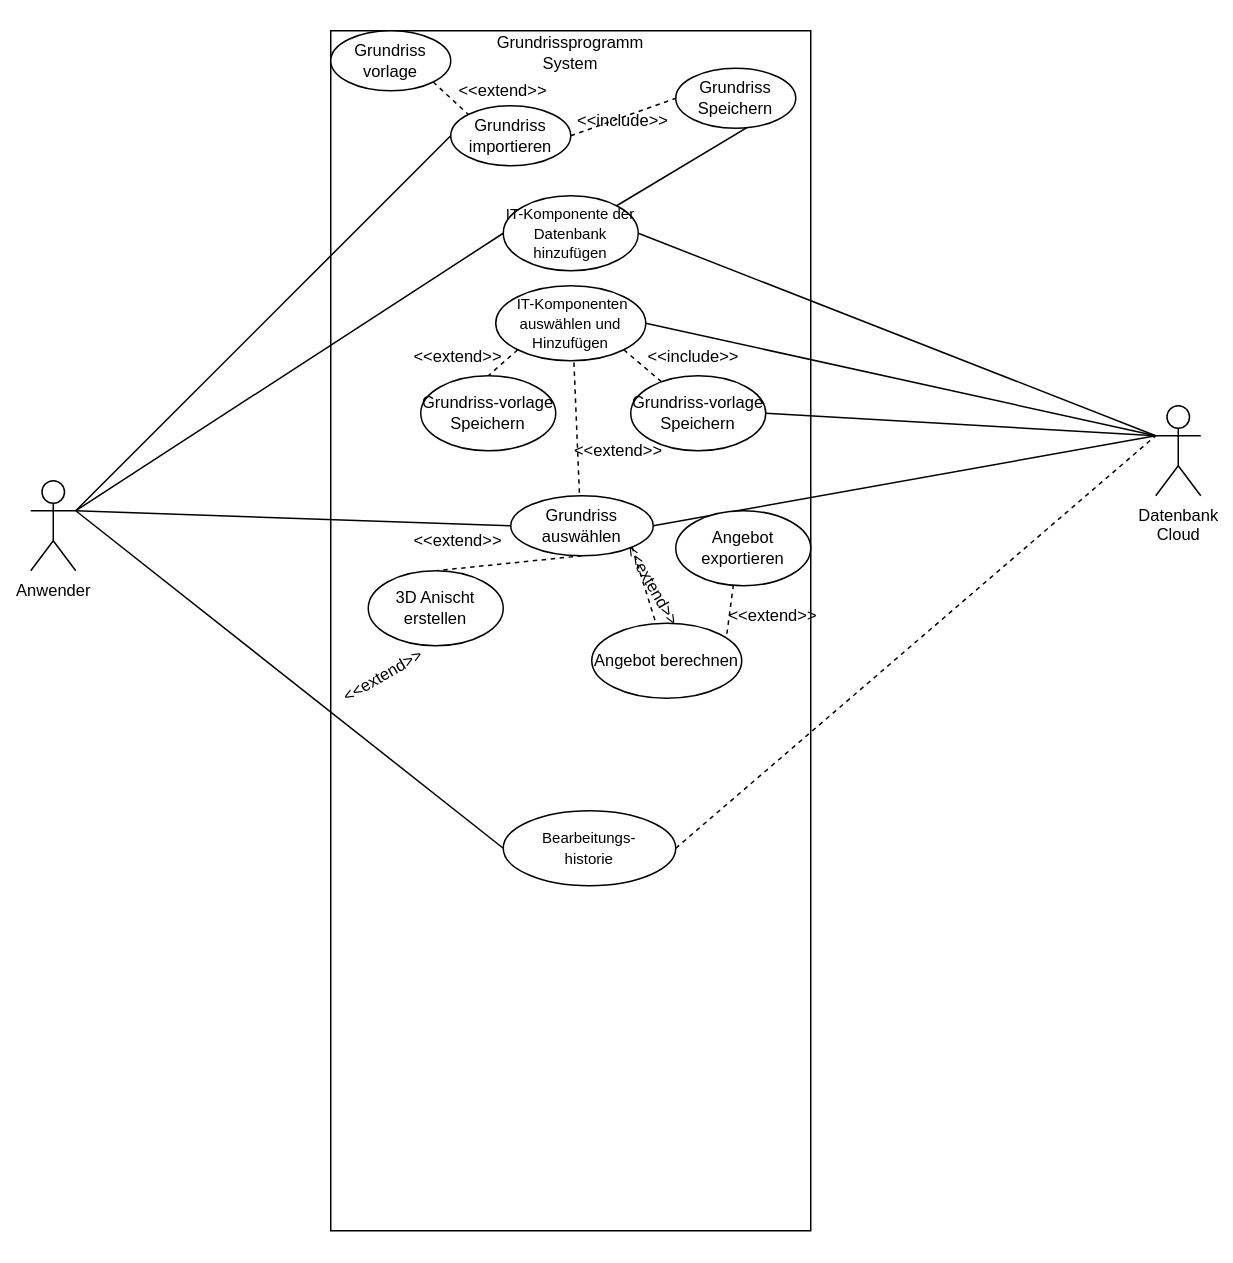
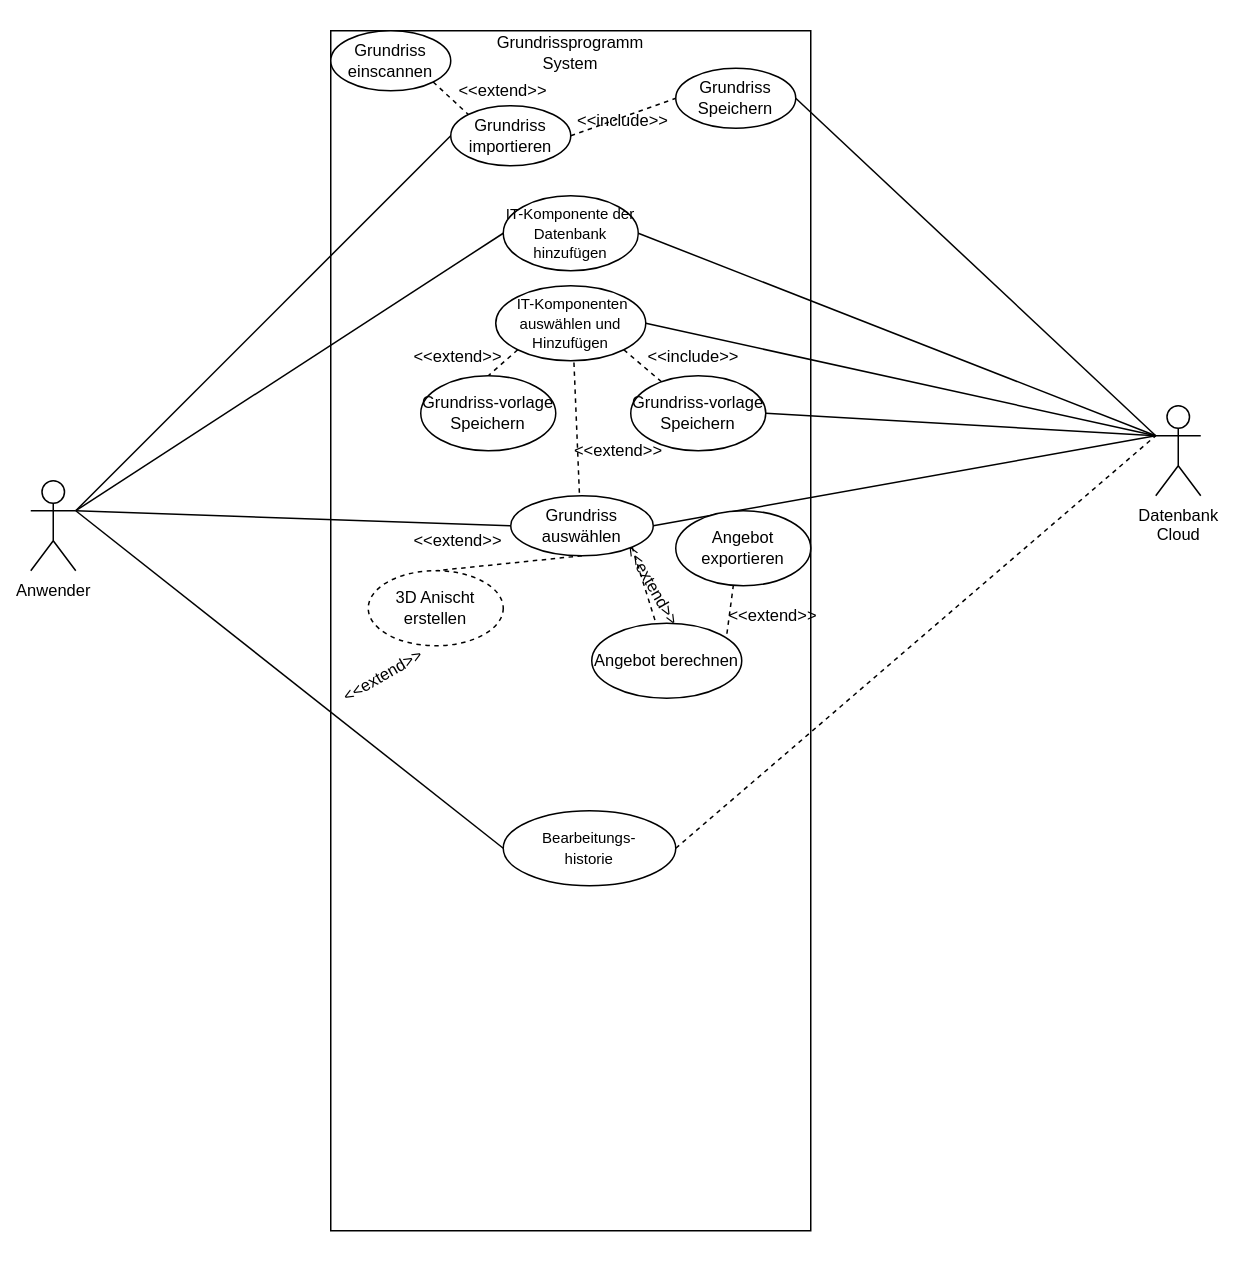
  <mxCell id="0" />
  <mxCell id="1" parent="0" />
  <mxCell id="2" value="" style="rounded=0;whiteSpace=wrap;html=1;fontSize=11;" vertex="1" parent="1"><mxGeometry x="220" y="20" width="320" height="800" as="geometry" /></mxCell>
  <mxCell id="3" value="Grundrissprogramm System" style="text;html=1;strokeColor=none;fillColor=none;align=center;verticalAlign=middle;whiteSpace=wrap;rounded=0;fontSize=11;" vertex="1" parent="1"><mxGeometry x="350" y="20" width="60" height="30" as="geometry" /></mxCell>
  <mxCell id="4" style="rounded=0;orthogonalLoop=1;jettySize=auto;html=1;exitX=1;exitY=0.333;exitDx=0;exitDy=0;exitPerimeter=0;entryX=0;entryY=0.5;entryDx=0;entryDy=0;endArrow=none;endFill=0;fontSize=11;" edge="1" parent="1" source="8" target="12"><mxGeometry relative="1" as="geometry" /></mxCell>
  <mxCell id="5" style="edgeStyle=none;rounded=0;orthogonalLoop=1;jettySize=auto;html=1;exitX=1;exitY=0.333;exitDx=0;exitDy=0;exitPerimeter=0;entryX=0;entryY=0.5;entryDx=0;entryDy=0;fontSize=11;endArrow=none;endFill=0;" edge="1" parent="1" source="8" target="23"><mxGeometry relative="1" as="geometry" /></mxCell>
  <mxCell id="6" style="edgeStyle=none;rounded=0;orthogonalLoop=1;jettySize=auto;html=1;exitX=1;exitY=0.333;exitDx=0;exitDy=0;exitPerimeter=0;entryX=0;entryY=0.5;entryDx=0;entryDy=0;fontSize=10;endArrow=none;endFill=0;" edge="1" parent="1" source="8" target="32"><mxGeometry relative="1" as="geometry" /></mxCell>
  <mxCell id="7" style="edgeStyle=none;rounded=0;orthogonalLoop=1;jettySize=auto;html=1;exitX=1;exitY=0.333;exitDx=0;exitDy=0;exitPerimeter=0;entryX=0;entryY=0.5;entryDx=0;entryDy=0;fontSize=10;endArrow=none;endFill=0;" edge="1" parent="1" source="8" target="44"><mxGeometry relative="1" as="geometry" /></mxCell>
  <mxCell id="8" value="Anwender" style="shape=umlActor;verticalLabelPosition=bottom;verticalAlign=top;html=1;outlineConnect=0;fontSize=11;" vertex="1" parent="1"><mxGeometry x="20" y="320" width="30" height="60" as="geometry" /></mxCell>
  <mxCell id="9" style="edgeStyle=none;rounded=0;orthogonalLoop=1;jettySize=auto;html=1;exitX=0;exitY=0.333;exitDx=0;exitDy=0;exitPerimeter=0;entryX=1;entryY=0.5;entryDx=0;entryDy=0;fontSize=10;endArrow=none;endFill=0;" edge="1" parent="1" source="10" target="26"><mxGeometry relative="1" as="geometry" /></mxCell>
  <mxCell id="10" value="&lt;div&gt;Datenbank&lt;/div&gt;&lt;div&gt;Cloud&lt;br&gt;&lt;/div&gt;" style="shape=umlActor;verticalLabelPosition=bottom;verticalAlign=top;html=1;outlineConnect=0;fontSize=11;" vertex="1" parent="1"><mxGeometry x="770" y="270" width="30" height="60" as="geometry" /></mxCell>
  <mxCell id="11" style="edgeStyle=none;rounded=0;orthogonalLoop=1;jettySize=auto;html=1;exitX=1;exitY=0.5;exitDx=0;exitDy=0;entryX=0;entryY=0.5;entryDx=0;entryDy=0;endArrow=none;endFill=0;dashed=1;fontSize=11;" edge="1" parent="1" source="12" target="14"><mxGeometry relative="1" as="geometry" /></mxCell>
  <mxCell id="12" value="Grundriss importieren" style="ellipse;whiteSpace=wrap;html=1;fontSize=11;" vertex="1" parent="1"><mxGeometry x="300" y="70" width="80" height="40" as="geometry" /></mxCell>
- <mxCell id="13" style="edgeStyle=none;rounded=0;orthogonalLoop=1;jettySize=auto;html=1;exitX=1;exitY=0.5;exitDx=0;exitDy=0;endArrow=none;endFill=0;fontSize=11;" edge="1" parent="1" source="14" target="32"><mxGeometry relative="1" as="geometry" /></mxCell>
+ <mxCell id="13" style="edgeStyle=none;rounded=0;orthogonalLoop=1;jettySize=auto;html=1;exitX=1;exitY=0.5;exitDx=0;exitDy=0;entryX=0;entryY=0.333;entryDx=0;entryDy=0;entryPerimeter=0;endArrow=none;endFill=0;fontSize=11;" edge="1" parent="1" source="14" target="10"><mxGeometry relative="1" as="geometry" /></mxCell>
  <mxCell id="14" value="Grundriss Speichern" style="ellipse;whiteSpace=wrap;html=1;fontSize=11;" vertex="1" parent="1"><mxGeometry x="450" y="45" width="80" height="40" as="geometry" /></mxCell>
  <mxCell id="15" value="&amp;lt;&amp;lt;include&amp;gt;&amp;gt;" style="text;html=1;strokeColor=none;fillColor=none;align=center;verticalAlign=middle;whiteSpace=wrap;rounded=0;fontSize=11;" vertex="1" parent="1"><mxGeometry x="390" y="70" width="50" height="20" as="geometry" /></mxCell>
  <mxCell id="16" style="edgeStyle=none;rounded=0;orthogonalLoop=1;jettySize=auto;html=1;exitX=1;exitY=1;exitDx=0;exitDy=0;entryX=0;entryY=0;entryDx=0;entryDy=0;dashed=1;endArrow=none;endFill=0;fontSize=11;" edge="1" parent="1" source="17" target="12"><mxGeometry relative="1" as="geometry" /></mxCell>
- <mxCell id="17" value="Grundriss vorlage" style="ellipse;whiteSpace=wrap;html=1;fontSize=11;" vertex="1" parent="1"><mxGeometry x="220" y="20" width="80" height="40" as="geometry" /></mxCell>
+ <mxCell id="17" value="Grundriss einscannen" style="ellipse;whiteSpace=wrap;html=1;fontSize=11;" vertex="1" parent="1"><mxGeometry x="220" y="20" width="80" height="40" as="geometry" /></mxCell>
  <mxCell id="18" value="&amp;lt;&amp;lt;extend&amp;gt;&amp;gt;" style="text;html=1;strokeColor=none;fillColor=none;align=center;verticalAlign=middle;whiteSpace=wrap;rounded=0;fontSize=11;" vertex="1" parent="1"><mxGeometry x="310" y="50" width="50" height="20" as="geometry" /></mxCell>
  <mxCell id="19" style="edgeStyle=none;rounded=0;orthogonalLoop=1;jettySize=auto;html=1;exitX=1;exitY=0.5;exitDx=0;exitDy=0;entryX=0;entryY=0.333;entryDx=0;entryDy=0;entryPerimeter=0;fontSize=11;endArrow=none;endFill=0;" edge="1" parent="1" source="23" target="10"><mxGeometry relative="1" as="geometry" /></mxCell>
  <mxCell id="20" style="edgeStyle=none;rounded=0;orthogonalLoop=1;jettySize=auto;html=1;exitX=0.5;exitY=1;exitDx=0;exitDy=0;entryX=0.5;entryY=0;entryDx=0;entryDy=0;dashed=1;fontSize=10;endArrow=none;endFill=0;" edge="1" parent="1" source="23" target="26"><mxGeometry relative="1" as="geometry" /></mxCell>
  <mxCell id="21" style="edgeStyle=none;rounded=0;orthogonalLoop=1;jettySize=auto;html=1;exitX=0.5;exitY=1;exitDx=0;exitDy=0;entryX=0.5;entryY=0;entryDx=0;entryDy=0;dashed=1;fontSize=10;endArrow=none;endFill=0;" edge="1" parent="1" source="23" target="35"><mxGeometry relative="1" as="geometry" /></mxCell>
  <mxCell id="22" style="edgeStyle=none;rounded=0;orthogonalLoop=1;jettySize=auto;html=1;exitX=1;exitY=1;exitDx=0;exitDy=0;entryX=0.429;entryY=0.008;entryDx=0;entryDy=0;entryPerimeter=0;dashed=1;fontSize=10;endArrow=none;endFill=0;" edge="1" parent="1" source="23" target="39"><mxGeometry relative="1" as="geometry" /></mxCell>
  <mxCell id="23" value="Grundriss auswählen" style="ellipse;whiteSpace=wrap;html=1;fontSize=11;" vertex="1" parent="1"><mxGeometry x="340" y="330" width="95" height="40" as="geometry" /></mxCell>
  <mxCell id="24" style="edgeStyle=none;rounded=0;orthogonalLoop=1;jettySize=auto;html=1;exitX=1;exitY=1;exitDx=0;exitDy=0;fontSize=10;endArrow=none;endFill=0;dashed=1;" edge="1" parent="1" source="26" target="28"><mxGeometry relative="1" as="geometry" /></mxCell>
  <mxCell id="25" style="edgeStyle=none;rounded=0;orthogonalLoop=1;jettySize=auto;html=1;exitX=0;exitY=1;exitDx=0;exitDy=0;entryX=0.5;entryY=0;entryDx=0;entryDy=0;fontSize=10;endArrow=none;endFill=0;dashed=1;" edge="1" parent="1" source="26" target="33"><mxGeometry relative="1" as="geometry" /></mxCell>
  <mxCell id="26" value="&lt;font style=&quot;font-size: 10px;&quot;&gt;&amp;nbsp;IT-Komponenten auswählen und Hinzufügen&lt;br&gt;&lt;/font&gt;" style="ellipse;whiteSpace=wrap;html=1;fontSize=11;" vertex="1" parent="1"><mxGeometry x="330" y="190" width="100" height="50" as="geometry" /></mxCell>
  <mxCell id="27" style="edgeStyle=none;rounded=0;orthogonalLoop=1;jettySize=auto;html=1;exitX=1;exitY=0.5;exitDx=0;exitDy=0;entryX=0;entryY=0.333;entryDx=0;entryDy=0;entryPerimeter=0;fontSize=10;endArrow=none;endFill=0;" edge="1" parent="1" source="28" target="10"><mxGeometry relative="1" as="geometry" /></mxCell>
  <mxCell id="28" value="Grundriss-vorlage Speichern" style="ellipse;whiteSpace=wrap;html=1;fontSize=11;" vertex="1" parent="1"><mxGeometry x="420" y="250" width="90" height="50" as="geometry" /></mxCell>
  <mxCell id="29" value="&amp;lt;&amp;lt;extend&amp;gt;&amp;gt;" style="text;html=1;strokeColor=none;fillColor=none;align=center;verticalAlign=middle;whiteSpace=wrap;rounded=0;fontSize=11;" vertex="1" parent="1"><mxGeometry x="387" y="290" width="50" height="20" as="geometry" /></mxCell>
  <mxCell id="30" value="&amp;lt;&amp;lt;include&amp;gt;&amp;gt;" style="text;html=1;strokeColor=none;fillColor=none;align=center;verticalAlign=middle;whiteSpace=wrap;rounded=0;fontSize=11;" vertex="1" parent="1"><mxGeometry x="437" y="227" width="50" height="20" as="geometry" /></mxCell>
  <mxCell id="31" style="edgeStyle=none;rounded=0;orthogonalLoop=1;jettySize=auto;html=1;exitX=1;exitY=0.5;exitDx=0;exitDy=0;entryX=0;entryY=0.333;entryDx=0;entryDy=0;entryPerimeter=0;fontSize=10;endArrow=none;endFill=0;" edge="1" parent="1" source="32" target="10"><mxGeometry relative="1" as="geometry" /></mxCell>
  <mxCell id="32" value="&lt;font style=&quot;font-size: 10px;&quot;&gt;IT-Komponente der Datenbank hinzufügen&lt;br&gt;&lt;/font&gt;" style="ellipse;whiteSpace=wrap;html=1;fontSize=11;" vertex="1" parent="1"><mxGeometry x="335" y="130" width="90" height="50" as="geometry" /></mxCell>
  <mxCell id="33" value="Grundriss-vorlage Speichern" style="ellipse;whiteSpace=wrap;html=1;fontSize=11;" vertex="1" parent="1"><mxGeometry x="280" y="250" width="90" height="50" as="geometry" /></mxCell>
  <mxCell id="34" value="&amp;lt;&amp;lt;extend&amp;gt;&amp;gt;" style="text;html=1;strokeColor=none;fillColor=none;align=center;verticalAlign=middle;whiteSpace=wrap;rounded=0;fontSize=11;" vertex="1" parent="1"><mxGeometry x="280" y="227" width="50" height="20" as="geometry" /></mxCell>
- <mxCell id="35" value="3D Anischt erstellen" style="ellipse;whiteSpace=wrap;html=1;fontSize=11;" vertex="1" parent="1"><mxGeometry x="245" y="380" width="90" height="50" as="geometry" /></mxCell>
+ <mxCell id="35" value="3D Anischt erstellen" style="ellipse;whiteSpace=wrap;html=1;fontSize=11;dashed=1;" vertex="1" parent="1"><mxGeometry x="245" y="380" width="90" height="50" as="geometry" /></mxCell>
  <mxCell id="36" value="&amp;lt;&amp;lt;extend&amp;gt;&amp;gt;" style="text;html=1;strokeColor=none;fillColor=none;align=center;verticalAlign=middle;whiteSpace=wrap;rounded=0;fontSize=11;" vertex="1" parent="1"><mxGeometry x="280" y="350" width="50" height="20" as="geometry" /></mxCell>
  <mxCell id="37" value="&amp;lt;&amp;lt;extend&amp;gt;&amp;gt;" style="text;html=1;strokeColor=none;fillColor=none;align=center;verticalAlign=middle;whiteSpace=wrap;rounded=0;fontSize=11;rotation=-30;" vertex="1" parent="1"><mxGeometry x="230" y="440" width="50" height="20" as="geometry" /></mxCell>
  <mxCell id="38" style="edgeStyle=none;rounded=0;orthogonalLoop=1;jettySize=auto;html=1;exitX=1;exitY=1;exitDx=0;exitDy=0;entryX=0.5;entryY=0;entryDx=0;entryDy=0;dashed=1;fontSize=10;endArrow=none;endFill=0;" edge="1" parent="1" source="39" target="41"><mxGeometry relative="1" as="geometry" /></mxCell>
  <mxCell id="39" value="Angebot berechnen" style="ellipse;whiteSpace=wrap;html=1;fontSize=11;" vertex="1" parent="1"><mxGeometry x="394" y="415" width="100" height="50" as="geometry" /></mxCell>
  <mxCell id="40" value="&amp;lt;&amp;lt;extend&amp;gt;&amp;gt;" style="text;html=1;strokeColor=none;fillColor=none;align=center;verticalAlign=middle;whiteSpace=wrap;rounded=0;fontSize=11;rotation=60;" vertex="1" parent="1"><mxGeometry x="410" y="380" width="50" height="20" as="geometry" /></mxCell>
  <mxCell id="41" value="&lt;div&gt;Angebot&lt;br&gt;&lt;/div&gt;&lt;div&gt;exportieren&lt;/div&gt;" style="ellipse;whiteSpace=wrap;html=1;fontSize=11;" vertex="1" parent="1"><mxGeometry x="450" y="340" width="90" height="50" as="geometry" /></mxCell>
  <mxCell id="42" value="&amp;lt;&amp;lt;extend&amp;gt;&amp;gt;" style="text;html=1;strokeColor=none;fillColor=none;align=center;verticalAlign=middle;whiteSpace=wrap;rounded=0;fontSize=11;rotation=0;" vertex="1" parent="1"><mxGeometry x="490" y="400" width="50" height="20" as="geometry" /></mxCell>
  <mxCell id="43" style="edgeStyle=none;rounded=0;orthogonalLoop=1;jettySize=auto;html=1;exitX=1;exitY=0.5;exitDx=0;exitDy=0;entryX=0;entryY=0.333;entryDx=0;entryDy=0;entryPerimeter=0;fontSize=10;endArrow=none;endFill=0;dashed=1;" edge="1" parent="1" source="44" target="10"><mxGeometry relative="1" as="geometry" /></mxCell>
  <mxCell id="44" value="&lt;div&gt;&lt;font style=&quot;font-size: 10px;&quot;&gt;Bearbeitungs-&lt;/font&gt;&lt;/div&gt;&lt;div&gt;&lt;font style=&quot;font-size: 10px;&quot;&gt;historie&lt;/font&gt;&lt;/div&gt;" style="ellipse;whiteSpace=wrap;html=1;fontSize=11;" vertex="1" parent="1"><mxGeometry x="335" y="540" width="115" height="50" as="geometry" /></mxCell>
